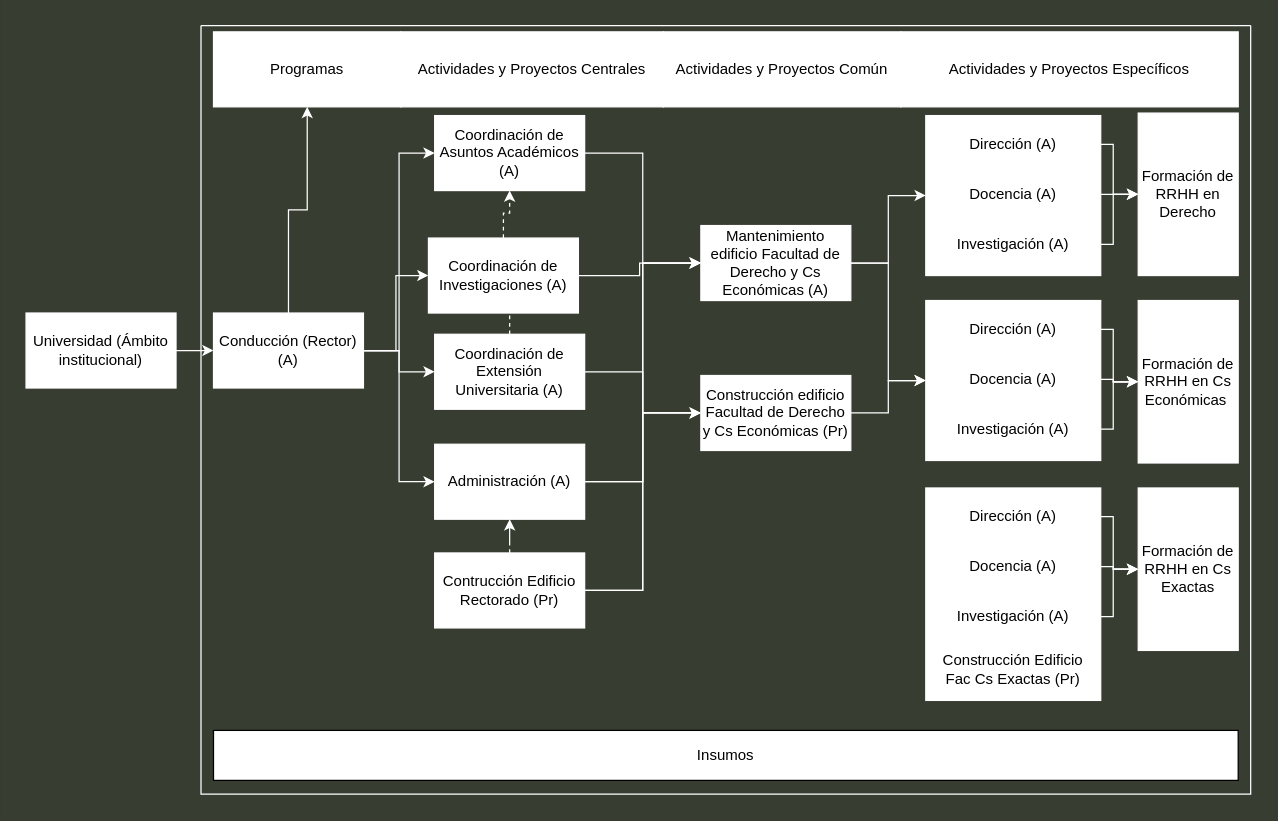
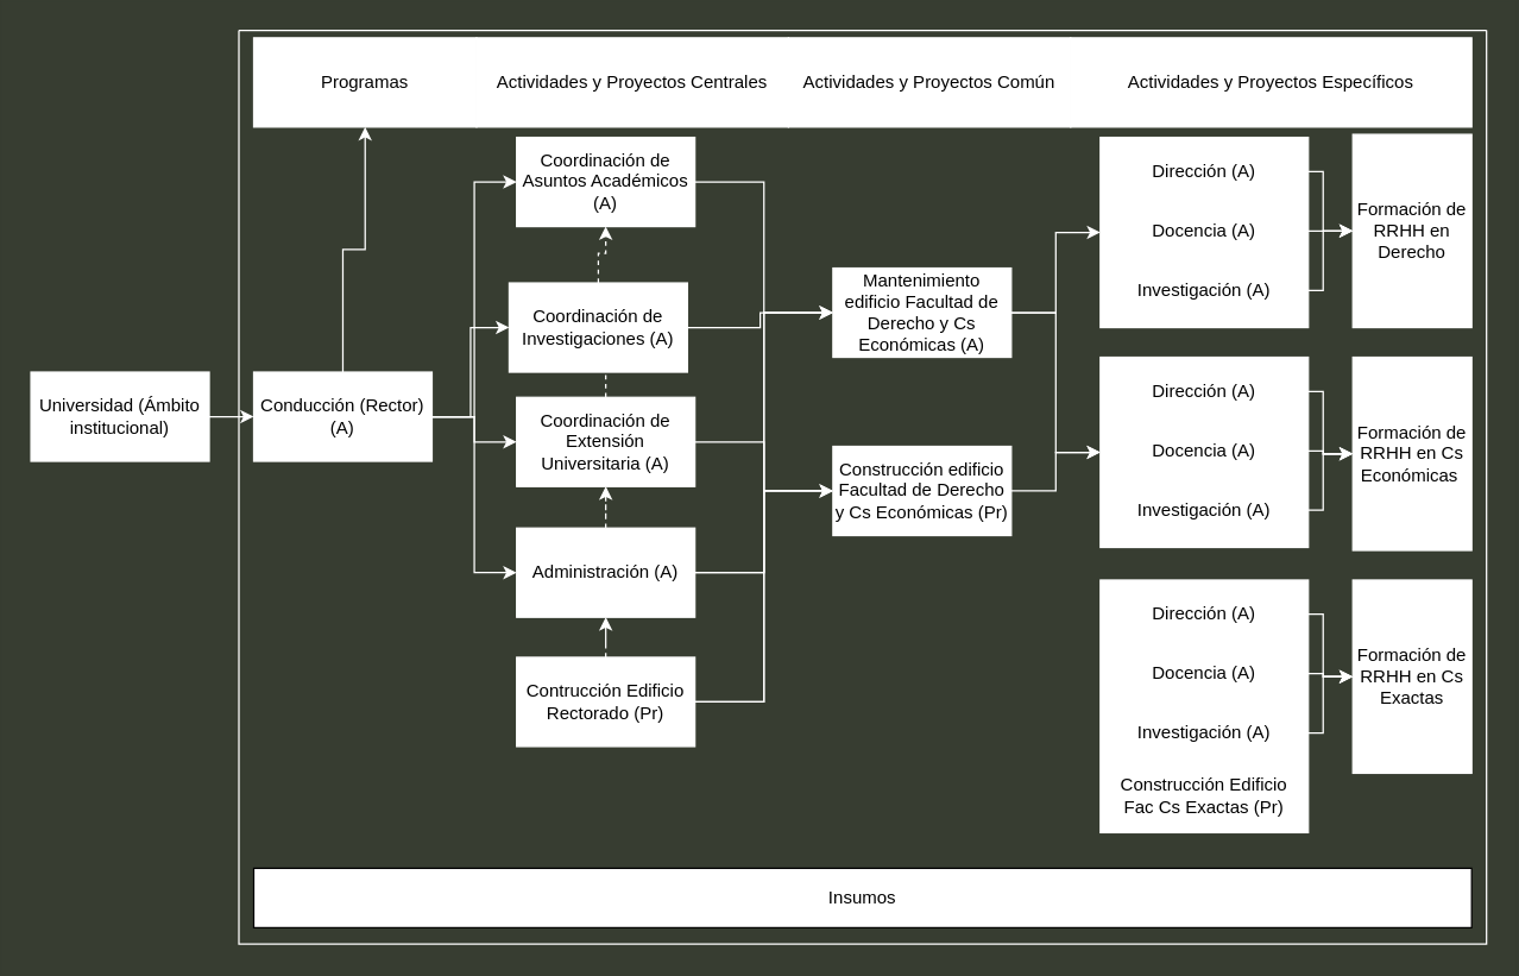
  <mxCell id="0" />
  <mxCell id="1" parent="0" />
  <mxCell id="2" value="" style="rounded=0;whiteSpace=wrap;html=1;strokeColor=#FFFFFF;" vertex="1" parent="1"><mxGeometry x="740" y="92" width="140" height="128" as="geometry" /></mxCell>
  <mxCell id="3" style="edgeStyle=orthogonalEdgeStyle;rounded=0;orthogonalLoop=1;jettySize=auto;html=1;entryX=0;entryY=0.5;entryDx=0;entryDy=0;strokeColor=#FFFFFF;" edge="1" parent="1" source="4" target="29"><mxGeometry relative="1" as="geometry" /></mxCell>
  <mxCell id="4" value="Coordinación de Asuntos Académicos (A)" style="rounded=0;whiteSpace=wrap;html=1;strokeColor=#FFFFFF;" vertex="1" parent="1"><mxGeometry x="347" y="92" width="120" height="60" as="geometry" /></mxCell>
  <mxCell id="5" style="edgeStyle=orthogonalEdgeStyle;rounded=0;orthogonalLoop=1;jettySize=auto;html=1;entryX=0.5;entryY=1;entryDx=0;entryDy=0;dashed=1;strokeColor=#FFFFFF;" edge="1" parent="1" source="7" target="4"><mxGeometry relative="1" as="geometry" /></mxCell>
  <mxCell id="6" style="edgeStyle=orthogonalEdgeStyle;rounded=0;orthogonalLoop=1;jettySize=auto;html=1;entryX=0;entryY=0.5;entryDx=0;entryDy=0;strokeColor=#FFFFFF;" edge="1" parent="1" source="7" target="29"><mxGeometry relative="1" as="geometry" /></mxCell>
  <mxCell id="7" value="Coordinación de Investigaciones (A)" style="rounded=0;whiteSpace=wrap;html=1;strokeColor=#FFFFFF;" vertex="1" parent="1"><mxGeometry x="342" y="190" width="120" height="60" as="geometry" /></mxCell>
  <mxCell id="8" style="edgeStyle=orthogonalEdgeStyle;rounded=0;orthogonalLoop=1;jettySize=auto;html=1;dashed=1;strokeColor=#FFFFFF;" edge="1" parent="1" source="10" target="7"><mxGeometry relative="1" as="geometry" /></mxCell>
  <mxCell id="9" style="edgeStyle=orthogonalEdgeStyle;rounded=0;orthogonalLoop=1;jettySize=auto;html=1;entryX=0;entryY=0.5;entryDx=0;entryDy=0;strokeColor=#FFFFFF;" edge="1" parent="1" source="10" target="31"><mxGeometry relative="1" as="geometry" /></mxCell>
  <mxCell id="10" value="Coordinación de Extensión Universitaria (A)" style="rounded=0;whiteSpace=wrap;html=1;strokeColor=#FFFFFF;" vertex="1" parent="1"><mxGeometry x="347" y="267" width="120" height="60" as="geometry" /></mxCell>
+ <mxCell id="11" style="edgeStyle=orthogonalEdgeStyle;rounded=0;orthogonalLoop=1;jettySize=auto;html=1;entryX=0.5;entryY=1;entryDx=0;entryDy=0;dashed=1;strokeColor=#FFFFFF;" edge="1" parent="1" source="14" target="10"><mxGeometry relative="1" as="geometry" /></mxCell>
  <mxCell id="12" style="edgeStyle=orthogonalEdgeStyle;rounded=0;orthogonalLoop=1;jettySize=auto;html=1;entryX=0;entryY=0.5;entryDx=0;entryDy=0;strokeColor=#FFFFFF;" edge="1" parent="1" source="14" target="31"><mxGeometry relative="1" as="geometry" /></mxCell>
  <mxCell id="13" style="edgeStyle=orthogonalEdgeStyle;rounded=0;orthogonalLoop=1;jettySize=auto;html=1;entryX=0;entryY=0.5;entryDx=0;entryDy=0;strokeColor=#FFFFFF;" edge="1" parent="1" source="14" target="29"><mxGeometry relative="1" as="geometry" /></mxCell>
  <mxCell id="14" value="Administración (A)" style="rounded=0;whiteSpace=wrap;html=1;strokeColor=#FFFFFF;" vertex="1" parent="1"><mxGeometry x="347" y="355" width="120" height="60" as="geometry" /></mxCell>
  <mxCell id="15" style="edgeStyle=orthogonalEdgeStyle;rounded=0;orthogonalLoop=1;jettySize=auto;html=1;entryX=0.5;entryY=1;entryDx=0;entryDy=0;dashed=1;strokeColor=#FFFFFF;" edge="1" parent="1" source="18" target="14"><mxGeometry relative="1" as="geometry" /></mxCell>
  <mxCell id="16" style="edgeStyle=orthogonalEdgeStyle;rounded=0;orthogonalLoop=1;jettySize=auto;html=1;entryX=0;entryY=0.5;entryDx=0;entryDy=0;strokeColor=#FFFFFF;" edge="1" parent="1" source="18" target="31"><mxGeometry relative="1" as="geometry" /></mxCell>
  <mxCell id="17" style="edgeStyle=orthogonalEdgeStyle;rounded=0;orthogonalLoop=1;jettySize=auto;html=1;entryX=0;entryY=0.5;entryDx=0;entryDy=0;strokeColor=#FFFFFF;" edge="1" parent="1" source="18" target="29"><mxGeometry relative="1" as="geometry" /></mxCell>
  <mxCell id="18" value="Contrucción Edificio Rectorado (Pr)" style="rounded=0;whiteSpace=wrap;html=1;strokeColor=#FFFFFF;" vertex="1" parent="1"><mxGeometry x="347" y="442" width="120" height="60" as="geometry" /></mxCell>
  <mxCell id="19" style="edgeStyle=orthogonalEdgeStyle;rounded=0;orthogonalLoop=1;jettySize=auto;html=1;entryX=0;entryY=0.5;entryDx=0;entryDy=0;strokeColor=#FFFFFF;" edge="1" parent="1" source="24" target="4"><mxGeometry relative="1" as="geometry" /></mxCell>
  <mxCell id="20" style="edgeStyle=orthogonalEdgeStyle;rounded=0;orthogonalLoop=1;jettySize=auto;html=1;entryX=0;entryY=0.5;entryDx=0;entryDy=0;strokeColor=#FFFFFF;" edge="1" parent="1" source="24" target="7"><mxGeometry relative="1" as="geometry" /></mxCell>
  <mxCell id="21" style="edgeStyle=orthogonalEdgeStyle;rounded=0;orthogonalLoop=1;jettySize=auto;html=1;entryX=0;entryY=0.5;entryDx=0;entryDy=0;strokeColor=#FFFFFF;" edge="1" parent="1" source="24" target="14"><mxGeometry relative="1" as="geometry" /></mxCell>
  <mxCell id="22" style="edgeStyle=orthogonalEdgeStyle;rounded=0;orthogonalLoop=1;jettySize=auto;html=1;strokeColor=#FFFFFF;" edge="1" parent="1" source="24" target="57"><mxGeometry relative="1" as="geometry" /></mxCell>
  <mxCell id="23" style="edgeStyle=orthogonalEdgeStyle;rounded=0;orthogonalLoop=1;jettySize=auto;html=1;entryX=0;entryY=0.5;entryDx=0;entryDy=0;strokeColor=#FFFFFF;" edge="1" parent="1" source="24" target="10"><mxGeometry relative="1" as="geometry" /></mxCell>
  <mxCell id="24" value="Conducción (Rector)&lt;br&gt;(A)" style="rounded=0;whiteSpace=wrap;html=1;strokeColor=#FFFFFF;" vertex="1" parent="1"><mxGeometry x="170" y="250" width="120" height="60" as="geometry" /></mxCell>
  <mxCell id="25" style="edgeStyle=orthogonalEdgeStyle;rounded=0;orthogonalLoop=1;jettySize=auto;html=1;entryX=0;entryY=0.5;entryDx=0;entryDy=0;strokeColor=#FFFFFF;" edge="1" parent="1" source="26" target="24"><mxGeometry relative="1" as="geometry" /></mxCell>
  <mxCell id="26" value="Universidad (Ámbito institucional)" style="rounded=0;whiteSpace=wrap;html=1;strokeColor=#FFFFFF;" vertex="1" parent="1"><mxGeometry x="20" y="250" width="120" height="60" as="geometry" /></mxCell>
  <mxCell id="27" style="edgeStyle=orthogonalEdgeStyle;rounded=0;orthogonalLoop=1;jettySize=auto;html=1;strokeColor=#FFFFFF;" edge="1" parent="1" source="29" target="2"><mxGeometry relative="1" as="geometry" /></mxCell>
  <mxCell id="28" style="edgeStyle=orthogonalEdgeStyle;rounded=0;orthogonalLoop=1;jettySize=auto;html=1;entryX=0;entryY=0.5;entryDx=0;entryDy=0;strokeColor=#FFFFFF;" edge="1" parent="1" source="29" target="39"><mxGeometry relative="1" as="geometry" /></mxCell>
  <mxCell id="29" value="Mantenimiento edificio Facultad de Derecho y Cs Económicas (A)" style="rounded=0;whiteSpace=wrap;html=1;strokeColor=#FFFFFF;" vertex="1" parent="1"><mxGeometry x="560" y="180" width="120" height="60" as="geometry" /></mxCell>
  <mxCell id="30" style="edgeStyle=orthogonalEdgeStyle;rounded=0;orthogonalLoop=1;jettySize=auto;html=1;strokeColor=#FFFFFF;" edge="1" parent="1" source="31" target="39"><mxGeometry relative="1" as="geometry" /></mxCell>
  <mxCell id="31" value="Construcción edificio Facultad de Derecho y Cs Económicas (Pr)" style="rounded=0;whiteSpace=wrap;html=1;strokeColor=#FFFFFF;" vertex="1" parent="1"><mxGeometry x="560" y="300" width="120" height="60" as="geometry" /></mxCell>
  <mxCell id="32" value="Formación de RRHH en Derecho" style="rounded=0;whiteSpace=wrap;html=1;strokeColor=#FFFFFF;" vertex="1" parent="1"><mxGeometry x="910" y="90" width="80" height="130" as="geometry" /></mxCell>
  <mxCell id="33" style="edgeStyle=orthogonalEdgeStyle;rounded=0;orthogonalLoop=1;jettySize=auto;html=1;strokeColor=#FFFFFF;" edge="1" parent="1" source="34" target="32"><mxGeometry relative="1" as="geometry" /></mxCell>
  <mxCell id="34" value="Investigación (A)" style="rounded=0;whiteSpace=wrap;html=1;strokeColor=#FFFFFF;" vertex="1" parent="1"><mxGeometry x="750" y="180" width="120" height="30" as="geometry" /></mxCell>
  <mxCell id="35" style="edgeStyle=orthogonalEdgeStyle;rounded=0;orthogonalLoop=1;jettySize=auto;html=1;strokeColor=#FFFFFF;" edge="1" parent="1" source="36" target="32"><mxGeometry relative="1" as="geometry" /></mxCell>
  <mxCell id="36" value="Docencia (A)" style="rounded=0;whiteSpace=wrap;html=1;strokeColor=#FFFFFF;" vertex="1" parent="1"><mxGeometry x="750" y="140" width="120" height="30" as="geometry" /></mxCell>
  <mxCell id="37" style="edgeStyle=orthogonalEdgeStyle;rounded=0;orthogonalLoop=1;jettySize=auto;html=1;strokeColor=#FFFFFF;" edge="1" parent="1" source="38" target="32"><mxGeometry relative="1" as="geometry" /></mxCell>
  <mxCell id="38" value="Dirección (A)" style="rounded=0;whiteSpace=wrap;html=1;strokeColor=#FFFFFF;" vertex="1" parent="1"><mxGeometry x="750" y="100" width="120" height="30" as="geometry" /></mxCell>
  <mxCell id="39" value="" style="rounded=0;whiteSpace=wrap;html=1;strokeColor=#FFFFFF;" vertex="1" parent="1"><mxGeometry x="740" y="240" width="140" height="128" as="geometry" /></mxCell>
  <mxCell id="40" style="edgeStyle=orthogonalEdgeStyle;rounded=0;orthogonalLoop=1;jettySize=auto;html=1;strokeColor=#FFFFFF;" edge="1" parent="1" source="41" target="54"><mxGeometry relative="1" as="geometry" /></mxCell>
  <mxCell id="41" value="Investigación (A)" style="rounded=0;whiteSpace=wrap;html=1;strokeColor=#FFFFFF;" vertex="1" parent="1"><mxGeometry x="750" y="328" width="120" height="30" as="geometry" /></mxCell>
  <mxCell id="42" style="edgeStyle=orthogonalEdgeStyle;rounded=0;orthogonalLoop=1;jettySize=auto;html=1;strokeColor=#FFFFFF;" edge="1" parent="1" source="43" target="54"><mxGeometry relative="1" as="geometry" /></mxCell>
  <mxCell id="43" value="Docencia (A)" style="rounded=0;whiteSpace=wrap;html=1;strokeColor=#FFFFFF;" vertex="1" parent="1"><mxGeometry x="750" y="288" width="120" height="30" as="geometry" /></mxCell>
  <mxCell id="44" style="edgeStyle=orthogonalEdgeStyle;rounded=0;orthogonalLoop=1;jettySize=auto;html=1;strokeColor=#FFFFFF;" edge="1" parent="1" source="45" target="54"><mxGeometry relative="1" as="geometry" /></mxCell>
  <mxCell id="45" value="Dirección (A)" style="rounded=0;whiteSpace=wrap;html=1;strokeColor=#FFFFFF;" vertex="1" parent="1"><mxGeometry x="750" y="248" width="120" height="30" as="geometry" /></mxCell>
  <mxCell id="46" value="" style="rounded=0;whiteSpace=wrap;html=1;strokeColor=#FFFFFF;" vertex="1" parent="1"><mxGeometry x="740" y="390" width="140" height="170" as="geometry" /></mxCell>
  <mxCell id="47" style="edgeStyle=orthogonalEdgeStyle;rounded=0;orthogonalLoop=1;jettySize=auto;html=1;strokeColor=#FFFFFF;" edge="1" parent="1" source="48" target="55"><mxGeometry relative="1" as="geometry" /></mxCell>
  <mxCell id="48" value="Investigación (A)" style="rounded=0;whiteSpace=wrap;html=1;strokeColor=#FFFFFF;" vertex="1" parent="1"><mxGeometry x="750" y="478" width="120" height="30" as="geometry" /></mxCell>
  <mxCell id="49" style="edgeStyle=orthogonalEdgeStyle;rounded=0;orthogonalLoop=1;jettySize=auto;html=1;strokeColor=#FFFFFF;" edge="1" parent="1" source="50" target="55"><mxGeometry relative="1" as="geometry" /></mxCell>
  <mxCell id="50" value="Docencia (A)" style="rounded=0;whiteSpace=wrap;html=1;strokeColor=#FFFFFF;" vertex="1" parent="1"><mxGeometry x="750" y="438" width="120" height="30" as="geometry" /></mxCell>
  <mxCell id="51" style="edgeStyle=orthogonalEdgeStyle;rounded=0;orthogonalLoop=1;jettySize=auto;html=1;strokeColor=#FFFFFF;" edge="1" parent="1" source="52" target="55"><mxGeometry relative="1" as="geometry" /></mxCell>
  <mxCell id="52" value="Dirección (A)" style="rounded=0;whiteSpace=wrap;html=1;strokeColor=#FFFFFF;" vertex="1" parent="1"><mxGeometry x="750" y="398" width="120" height="30" as="geometry" /></mxCell>
  <mxCell id="53" value="Construcción Edificio Fac Cs Exactas (Pr)" style="rounded=0;whiteSpace=wrap;html=1;strokeColor=#FFFFFF;" vertex="1" parent="1"><mxGeometry x="750" y="520" width="120" height="30" as="geometry" /></mxCell>
  <mxCell id="54" value="Formación de RRHH en Cs Económicas&amp;nbsp;" style="rounded=0;whiteSpace=wrap;html=1;strokeColor=#FFFFFF;" vertex="1" parent="1"><mxGeometry x="910" y="240" width="80" height="130" as="geometry" /></mxCell>
  <mxCell id="55" value="Formación de RRHH en Cs Exactas" style="rounded=0;whiteSpace=wrap;html=1;strokeColor=#FFFFFF;" vertex="1" parent="1"><mxGeometry x="910" y="390" width="80" height="130" as="geometry" /></mxCell>
  <mxCell id="56" value="Insumos" style="rounded=0;whiteSpace=wrap;html=1;" vertex="1" parent="1"><mxGeometry x="170" y="584" width="820" height="40" as="geometry" /></mxCell>
  <mxCell id="57" value="Programas" style="rounded=0;whiteSpace=wrap;html=1;strokeColor=#FFFFFF;" vertex="1" parent="1"><mxGeometry x="170" y="25" width="150" height="60" as="geometry" /></mxCell>
  <mxCell id="58" value="Actividades y Proyectos Centrales" style="rounded=0;whiteSpace=wrap;html=1;strokeColor=#FFFFFF;" vertex="1" parent="1"><mxGeometry x="320" y="25" width="210" height="60" as="geometry" /></mxCell>
  <mxCell id="59" value="Actividades y Proyectos Común" style="rounded=0;whiteSpace=wrap;html=1;strokeColor=#FFFFFF;" vertex="1" parent="1"><mxGeometry x="530" y="25" width="190" height="60" as="geometry" /></mxCell>
  <mxCell id="60" value="Actividades y Proyectos Específicos" style="rounded=0;whiteSpace=wrap;html=1;strokeColor=#FFFFFF;" vertex="1" parent="1"><mxGeometry x="720" y="25" width="270" height="60" as="geometry" /></mxCell>
  <mxCell id="61" value="" style="swimlane;startSize=0;strokeColor=#FFFFFF;" vertex="1" parent="1"><mxGeometry x="160" y="20" width="840" height="615" as="geometry" /></mxCell>
